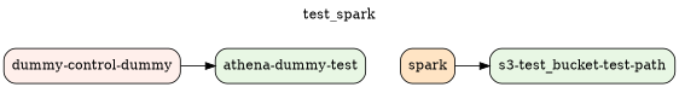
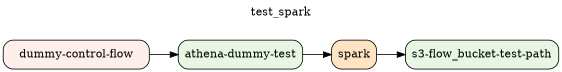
  digraph {
    label=test_spark
    labelloc=t
    rankdir=LR
    node [color="#000000" fillcolor="#e8f7e4" shape=rectangle style="filled,rounded"]
    n1 [label="athena-dummy-test"]
    n2 [fillcolor=bisque label=spark]
-   n3 [label="s3-test_bucket-test-path"]
-   n4 [fillcolor="#ffefeb" label="dummy-control-dummy"]
+   n3 [label="s3-flow_bucket-test-path"]
+   n4 [fillcolor="#ffefeb" label="dummy-control-flow"]
+   n1 -> n2
    n2 -> n3
    n4 -> n1
  }
